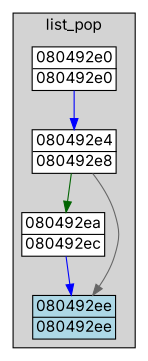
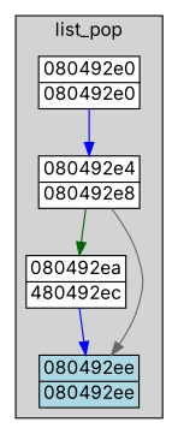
  digraph {
    fontname=Inter
    node [fillcolor=white margin=0 shape=none style="filled,solid" fontname=Inter]
    edge [color=blue fontname=Inter]
    n1 [label=<<TABLE BORDER="1" CELLBORDER="0" CELLSPACING="0"><TR><TD>080492e4</TD></TR><HR/><TR><TD>080492e8</TD></TR></TABLE>>]
-   n2 [label=<<TABLE BORDER="1" CELLBORDER="0" CELLSPACING="0"><TR><TD>080492ea</TD></TR><HR/><TR><TD>080492ec</TD></TR></TABLE>>]
+   n2 [label=<<TABLE BORDER="1" CELLBORDER="0" CELLSPACING="0"><TR><TD>080492ea</TD></TR><HR/><TR><TD>480492ec</TD></TR></TABLE>>]
    n3 [fillcolor=lightblue label=<<TABLE BORDER="1" CELLBORDER="0" CELLSPACING="0"><TR><TD>080492ee</TD></TR><HR/><TR><TD>080492ee</TD></TR></TABLE>>]
    n4 [label=<<TABLE BORDER="1" CELLBORDER="0" CELLSPACING="0"><TR><TD>080492e0</TD></TR><HR/><TR><TD>080492e0</TD></TR></TABLE>>]
    subgraph cluster_1 {
      color=black
      fillcolor=lightgrey
      label=list_pop
      style="filled,solid"
      n1
      n2
      n3
      n4
    }
    n1 -> n2 [color=darkgreen]
    n1 -> n3 [color=gray40]
    n2 -> n3
    n4 -> n1
  }
